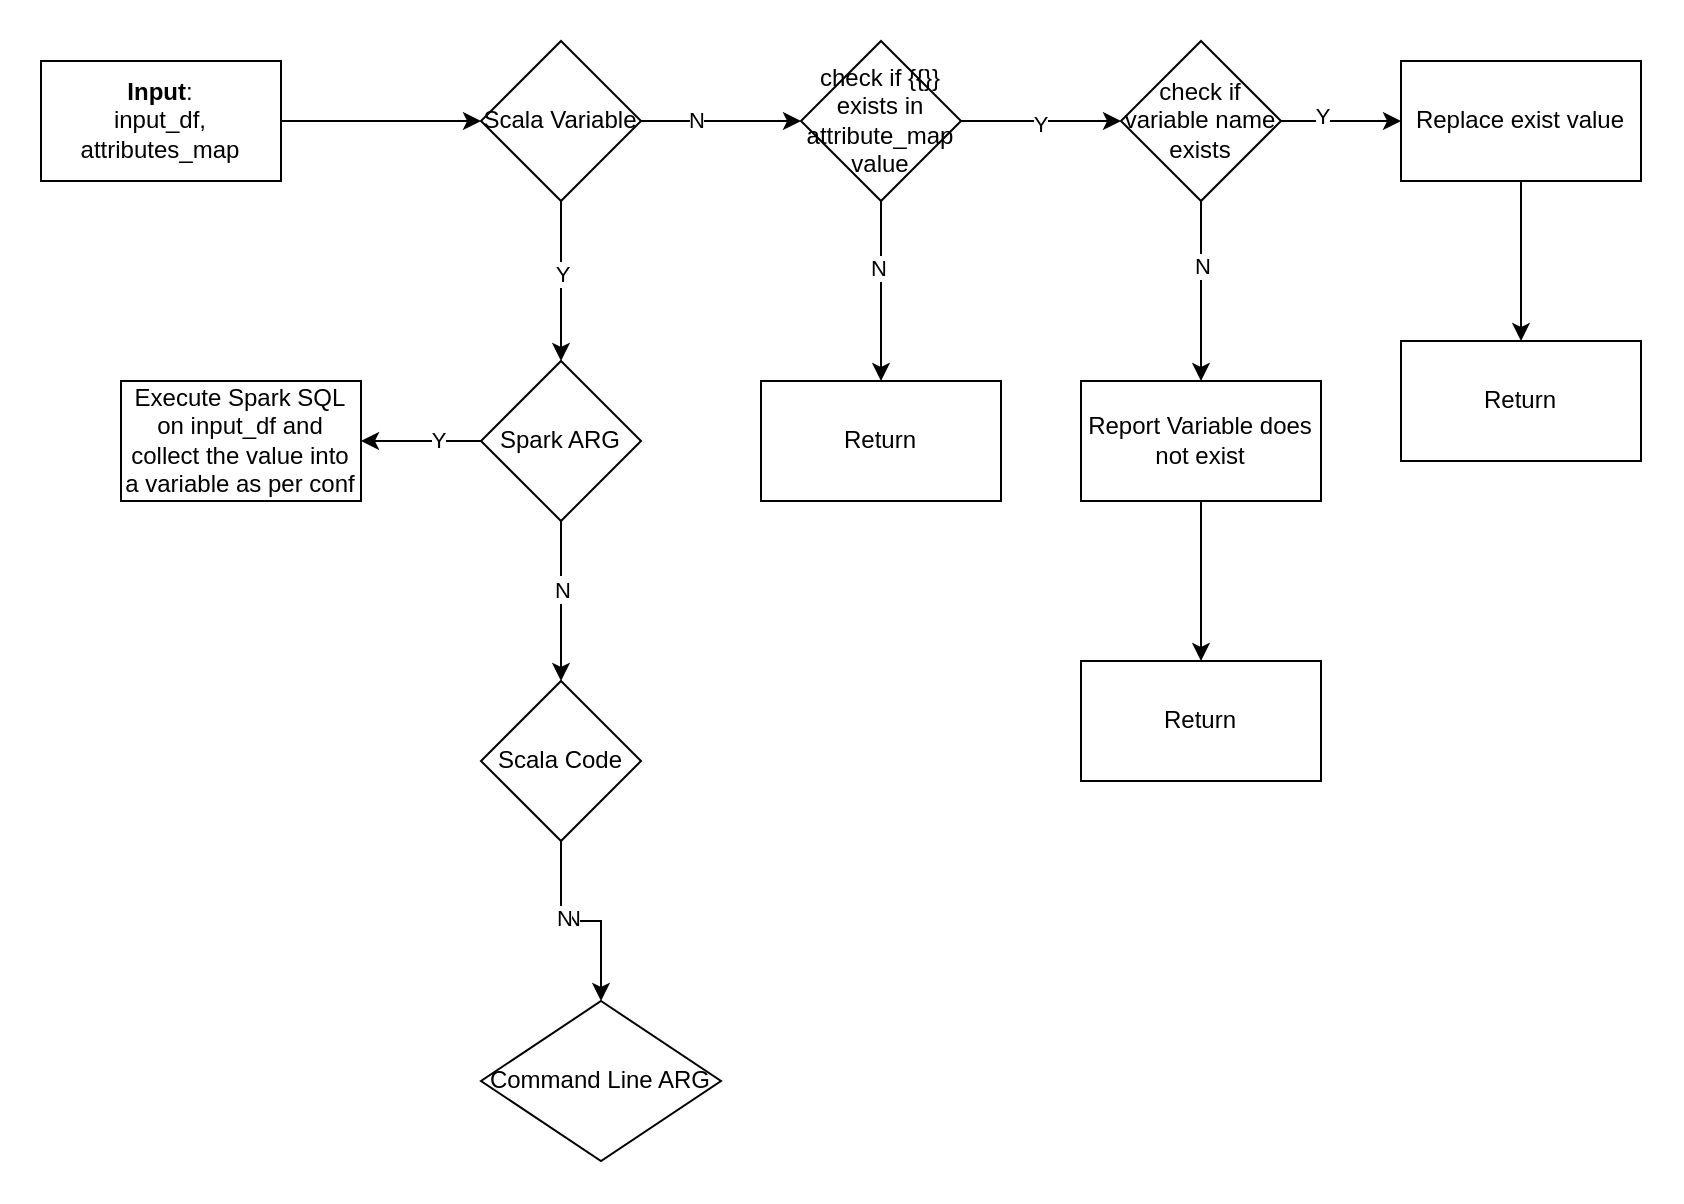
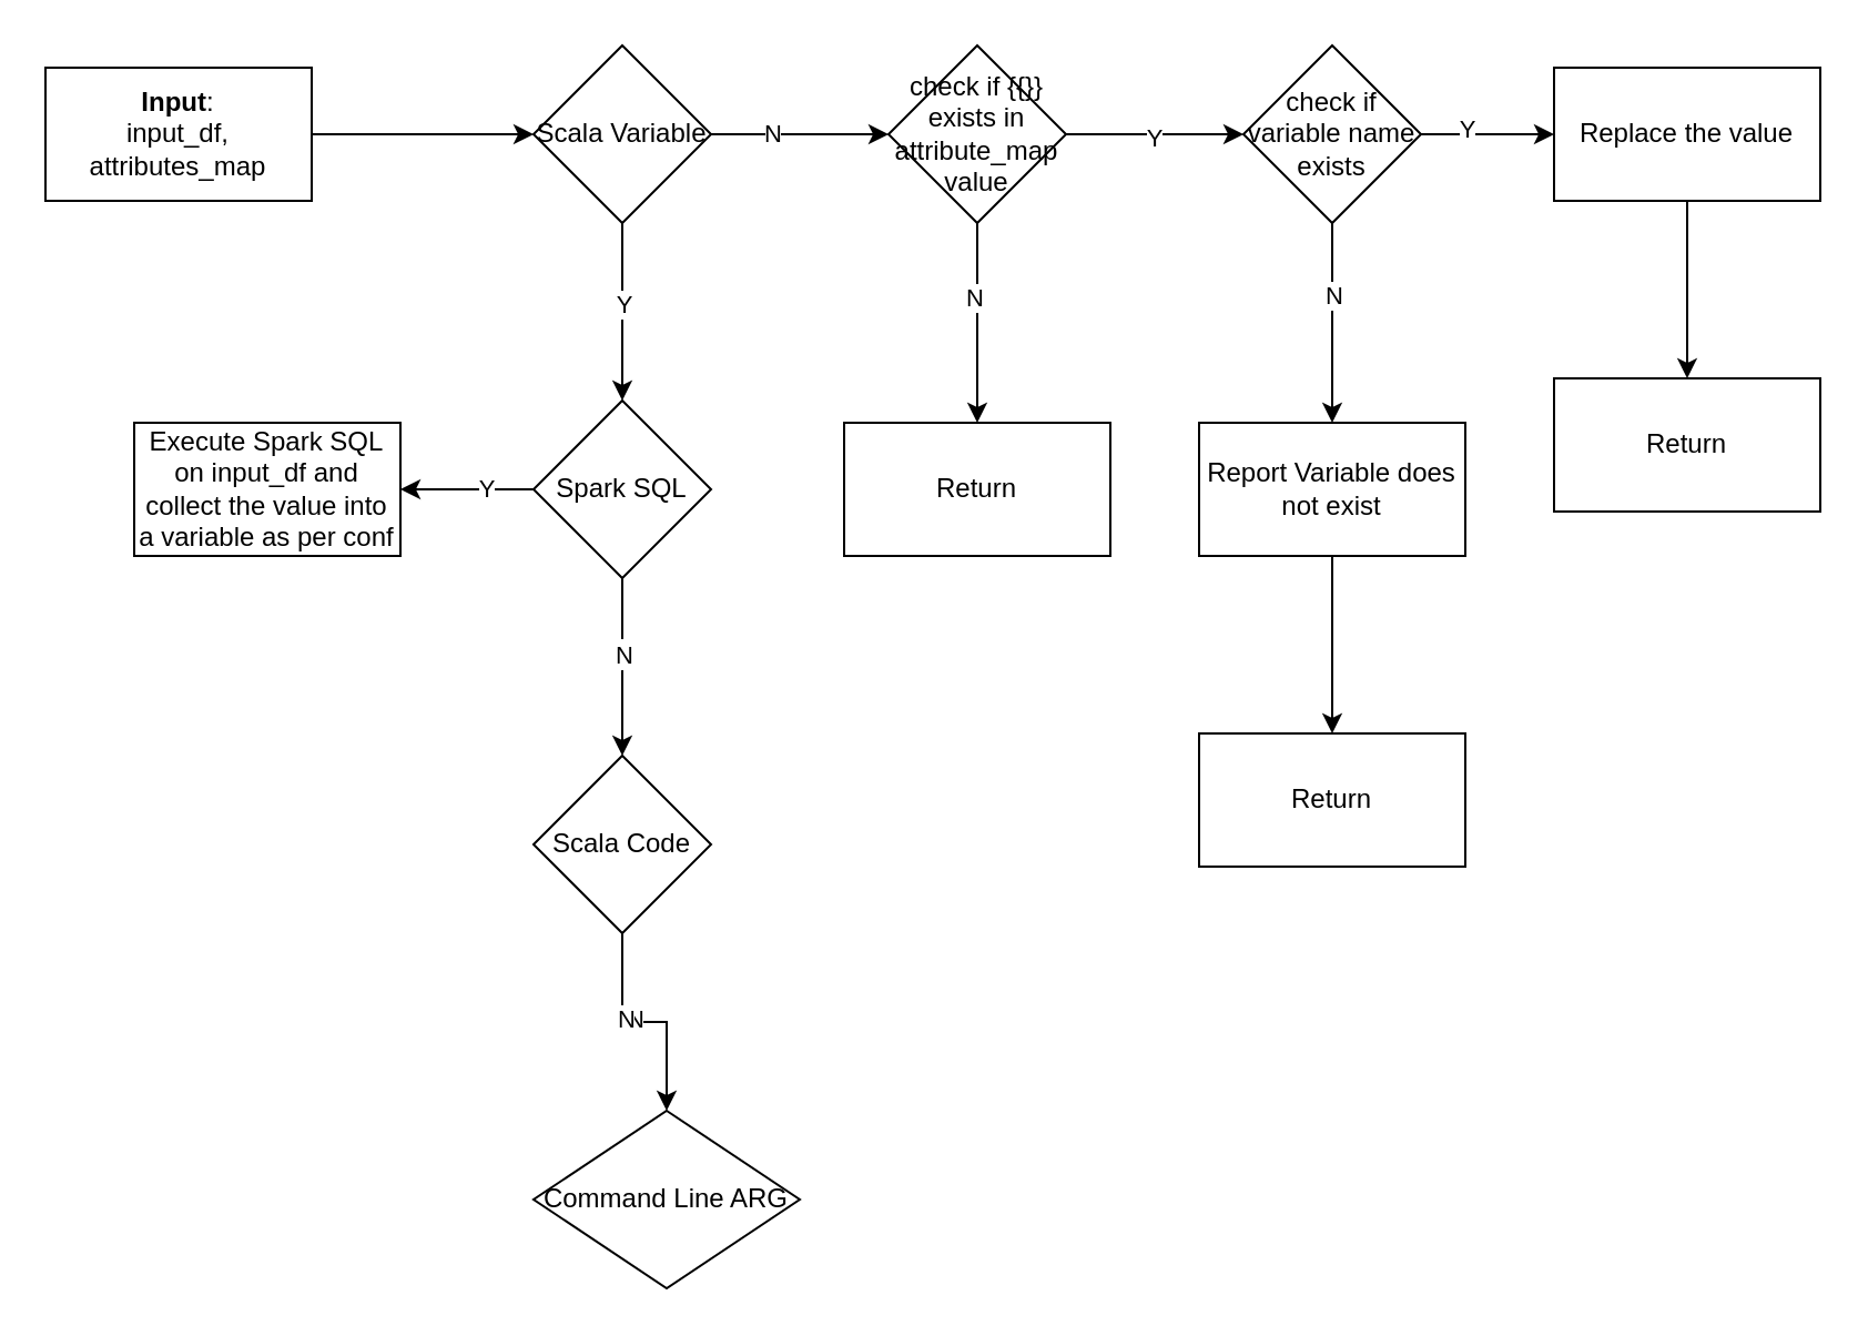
  <mxCell id="0" />
  <mxCell id="1" parent="0" />
  <mxCell id="2" value="" style="edgeStyle=orthogonalEdgeStyle;rounded=0;orthogonalLoop=1;jettySize=auto;html=1;" edge="1" parent="1" source="3" target="8"><mxGeometry relative="1" as="geometry" /></mxCell>
  <mxCell id="3" value="&lt;b&gt;Input&lt;/b&gt;:&lt;br&gt;input_df,&lt;br&gt;attributes_map" style="rounded=0;whiteSpace=wrap;html=1;" vertex="1" parent="1"><mxGeometry x="20" y="30" width="120" height="60" as="geometry" /></mxCell>
  <mxCell id="4" value="" style="edgeStyle=orthogonalEdgeStyle;rounded=0;orthogonalLoop=1;jettySize=auto;html=1;" edge="1" parent="1" source="8" target="14"><mxGeometry relative="1" as="geometry" /></mxCell>
  <mxCell id="5" value="Y" style="edgeLabel;html=1;align=center;verticalAlign=middle;resizable=0;points=[];" vertex="1" connectable="0" parent="4"><mxGeometry x="-0.1" relative="1" as="geometry"><mxPoint as="offset" /></mxGeometry></mxCell>
  <mxCell id="6" value="" style="edgeStyle=orthogonalEdgeStyle;rounded=0;orthogonalLoop=1;jettySize=auto;html=1;" edge="1" parent="1" source="8" target="24"><mxGeometry relative="1" as="geometry" /></mxCell>
  <mxCell id="7" value="N" style="edgeLabel;html=1;align=center;verticalAlign=middle;resizable=0;points=[];" vertex="1" connectable="0" parent="6"><mxGeometry x="-0.325" y="1" relative="1" as="geometry"><mxPoint as="offset" /></mxGeometry></mxCell>
  <mxCell id="8" value="Scala Variable" style="rhombus;whiteSpace=wrap;html=1;rounded=0;" vertex="1" parent="1"><mxGeometry x="240" y="20" width="80" height="80" as="geometry" /></mxCell>
  <mxCell id="9" value="" style="edgeStyle=orthogonalEdgeStyle;rounded=0;orthogonalLoop=1;jettySize=auto;html=1;" edge="1" parent="1" source="14" target="18"><mxGeometry relative="1" as="geometry" /></mxCell>
  <mxCell id="10" value="Y" style="edgeLabel;html=1;align=center;verticalAlign=middle;resizable=0;points=[];" vertex="1" connectable="0" parent="9"><mxGeometry x="-0.175" relative="1" as="geometry"><mxPoint as="offset" /></mxGeometry></mxCell>
  <mxCell id="11" value="N" style="edgeLabel;html=1;align=center;verticalAlign=middle;resizable=0;points=[];" vertex="1" connectable="0" parent="9"><mxGeometry x="-0.15" relative="1" as="geometry"><mxPoint as="offset" /></mxGeometry></mxCell>
  <mxCell id="12" value="" style="edgeStyle=orthogonalEdgeStyle;rounded=0;orthogonalLoop=1;jettySize=auto;html=1;" edge="1" parent="1" source="14" target="37"><mxGeometry relative="1" as="geometry" /></mxCell>
  <mxCell id="13" value="Y" style="edgeLabel;html=1;align=center;verticalAlign=middle;resizable=0;points=[];" vertex="1" connectable="0" parent="12"><mxGeometry x="-0.267" y="-1" relative="1" as="geometry"><mxPoint as="offset" /></mxGeometry></mxCell>
- <mxCell id="14" value="Spark ARG" style="rhombus;whiteSpace=wrap;html=1;rounded=0;" vertex="1" parent="1"><mxGeometry x="240" y="180" width="80" height="80" as="geometry" /></mxCell>
+ <mxCell id="14" value="Spark SQL" style="rhombus;whiteSpace=wrap;html=1;rounded=0;" vertex="1" parent="1"><mxGeometry x="240" y="180" width="80" height="80" as="geometry" /></mxCell>
  <mxCell id="15" value="" style="edgeStyle=orthogonalEdgeStyle;rounded=0;orthogonalLoop=1;jettySize=auto;html=1;" edge="1" parent="1" source="18" target="19"><mxGeometry relative="1" as="geometry" /></mxCell>
  <mxCell id="16" value="N" style="edgeLabel;html=1;align=center;verticalAlign=middle;resizable=0;points=[];" vertex="1" connectable="0" parent="15"><mxGeometry x="-0.1" y="2" relative="1" as="geometry"><mxPoint as="offset" /></mxGeometry></mxCell>
  <mxCell id="17" value="N" style="edgeLabel;html=1;align=center;verticalAlign=middle;resizable=0;points=[];" vertex="1" connectable="0" parent="15"><mxGeometry x="-0.175" y="2" relative="1" as="geometry"><mxPoint as="offset" /></mxGeometry></mxCell>
  <mxCell id="18" value="Scala Code" style="rhombus;whiteSpace=wrap;html=1;rounded=0;" vertex="1" parent="1"><mxGeometry x="240" y="340" width="80" height="80" as="geometry" /></mxCell>
  <mxCell id="19" value="Command Line ARG" style="rhombus;whiteSpace=wrap;html=1;rounded=0;" vertex="1" parent="1"><mxGeometry x="240" y="500" width="120" height="80" as="geometry" /></mxCell>
  <mxCell id="20" value="" style="edgeStyle=orthogonalEdgeStyle;rounded=0;orthogonalLoop=1;jettySize=auto;html=1;" edge="1" parent="1" source="24" target="29"><mxGeometry relative="1" as="geometry" /></mxCell>
  <mxCell id="21" value="Y" style="edgeLabel;html=1;align=center;verticalAlign=middle;resizable=0;points=[];" vertex="1" connectable="0" parent="20"><mxGeometry x="-0.025" y="-1" relative="1" as="geometry"><mxPoint as="offset" /></mxGeometry></mxCell>
  <mxCell id="22" value="" style="edgeStyle=orthogonalEdgeStyle;rounded=0;orthogonalLoop=1;jettySize=auto;html=1;" edge="1" parent="1" source="24" target="30"><mxGeometry relative="1" as="geometry" /></mxCell>
  <mxCell id="23" value="N" style="edgeLabel;html=1;align=center;verticalAlign=middle;resizable=0;points=[];" vertex="1" connectable="0" parent="22"><mxGeometry x="-0.267" y="-2" relative="1" as="geometry"><mxPoint as="offset" /></mxGeometry></mxCell>
  <mxCell id="24" value="check if {{}} exists in attribute_map value" style="rhombus;whiteSpace=wrap;html=1;rounded=0;" vertex="1" parent="1"><mxGeometry x="400" y="20" width="80" height="80" as="geometry" /></mxCell>
  <mxCell id="25" value="" style="edgeStyle=orthogonalEdgeStyle;rounded=0;orthogonalLoop=1;jettySize=auto;html=1;" edge="1" parent="1" source="29" target="32"><mxGeometry relative="1" as="geometry" /></mxCell>
  <mxCell id="26" value="N" style="edgeLabel;html=1;align=center;verticalAlign=middle;resizable=0;points=[];" vertex="1" connectable="0" parent="25"><mxGeometry x="-0.289" relative="1" as="geometry"><mxPoint as="offset" /></mxGeometry></mxCell>
  <mxCell id="27" value="" style="edgeStyle=orthogonalEdgeStyle;rounded=0;orthogonalLoop=1;jettySize=auto;html=1;" edge="1" parent="1" source="29" target="35"><mxGeometry relative="1" as="geometry" /></mxCell>
  <mxCell id="28" value="Y" style="edgeLabel;html=1;align=center;verticalAlign=middle;resizable=0;points=[];" vertex="1" connectable="0" parent="27"><mxGeometry x="-0.333" y="3" relative="1" as="geometry"><mxPoint as="offset" /></mxGeometry></mxCell>
  <mxCell id="29" value="check if variable name exists" style="rhombus;whiteSpace=wrap;html=1;rounded=0;" vertex="1" parent="1"><mxGeometry x="560" y="20" width="80" height="80" as="geometry" /></mxCell>
  <mxCell id="30" value="Return" style="whiteSpace=wrap;html=1;rounded=0;" vertex="1" parent="1"><mxGeometry x="380" y="190" width="120" height="60" as="geometry" /></mxCell>
  <mxCell id="31" value="" style="edgeStyle=orthogonalEdgeStyle;rounded=0;orthogonalLoop=1;jettySize=auto;html=1;" edge="1" parent="1" source="32" target="33"><mxGeometry relative="1" as="geometry" /></mxCell>
  <mxCell id="32" value="Report Variable does not exist" style="whiteSpace=wrap;html=1;rounded=0;" vertex="1" parent="1"><mxGeometry x="540" y="190" width="120" height="60" as="geometry" /></mxCell>
  <mxCell id="33" value="Return" style="whiteSpace=wrap;html=1;rounded=0;" vertex="1" parent="1"><mxGeometry x="540" y="330" width="120" height="60" as="geometry" /></mxCell>
  <mxCell id="34" value="" style="edgeStyle=orthogonalEdgeStyle;rounded=0;orthogonalLoop=1;jettySize=auto;html=1;" edge="1" parent="1" source="35" target="36"><mxGeometry relative="1" as="geometry" /></mxCell>
- <mxCell id="35" value="Replace exist value" style="whiteSpace=wrap;html=1;rounded=0;" vertex="1" parent="1"><mxGeometry x="700" y="30" width="120" height="60" as="geometry" /></mxCell>
+ <mxCell id="35" value="Replace the value" style="whiteSpace=wrap;html=1;rounded=0;" vertex="1" parent="1"><mxGeometry x="700" y="30" width="120" height="60" as="geometry" /></mxCell>
  <mxCell id="36" value="Return" style="whiteSpace=wrap;html=1;rounded=0;" vertex="1" parent="1"><mxGeometry x="700" y="170" width="120" height="60" as="geometry" /></mxCell>
  <mxCell id="37" value="Execute Spark SQL on input_df and collect the value into a variable as per conf" style="whiteSpace=wrap;html=1;rounded=0;" vertex="1" parent="1"><mxGeometry x="60" y="190" width="120" height="60" as="geometry" /></mxCell>
